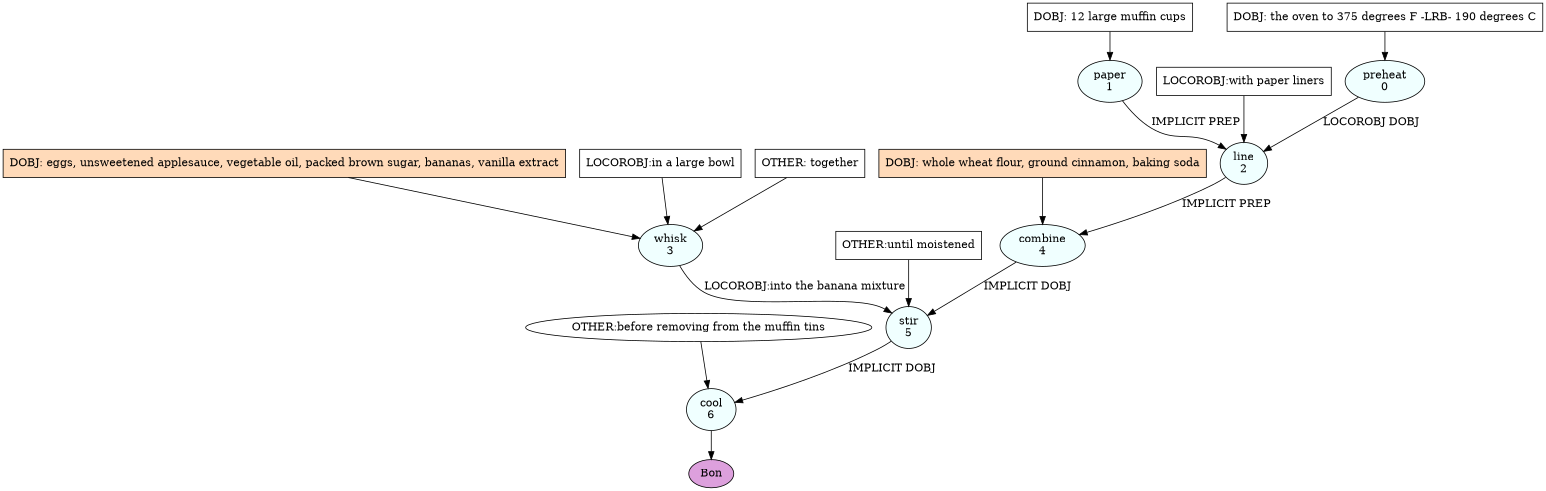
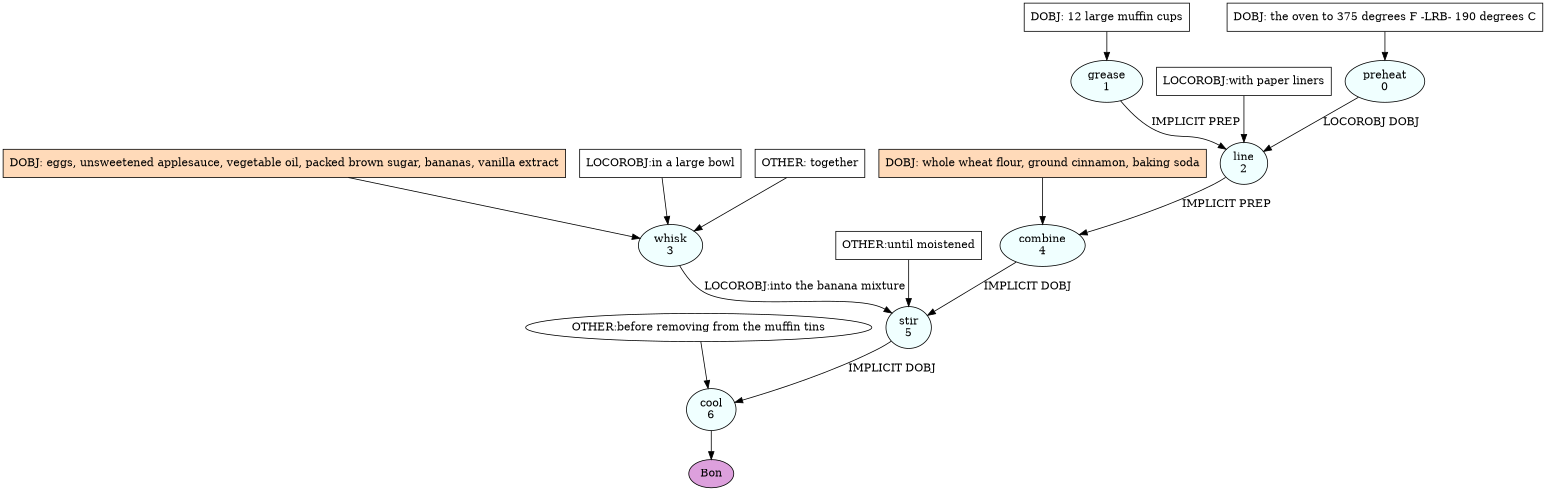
  digraph {
    node [fillcolor=azure shape=oval style=filled]
    n1 [label="preheat\n0"]
    n2 [label="line\n2"]
    n3 [label="combine\n4"]
-   n4 [label="paper\n1"]
+   n4 [label="grease\n1"]
    n5 [label="stir\n5"]
    n6 [label="whisk\n3"]
    n7 [label="cool\n6"]
    n8 [fillcolor=plum label=Bon]
    n9 [fillcolor=white label="DOBJ: the oven to 375 degrees F -LRB- 190 degrees C" shape=box]
    n10 [fillcolor=peachpuff label="DOBJ: eggs, unsweetened applesauce, vegetable oil, packed brown sugar, bananas, vanilla extract" shape=box]
    n11 [fillcolor=white label="LOCOROBJ:in a large bowl" shape=box]
    n12 [fillcolor=white label="OTHER: together" shape=box]
    n13 [fillcolor=white label="DOBJ: 12 large muffin cups" shape=box]
    n14 [fillcolor=white label="LOCOROBJ:with paper liners" shape=box]
    n15 [fillcolor=peachpuff label="DOBJ: whole wheat flour, ground cinnamon, baking soda" shape=box]
    n16 [fillcolor=white label="OTHER:until moistened" shape=box]
    n17 [fillcolor=white label="OTHER:before removing from the muffin tins" shape=ellipse]
    n1 -> n2 [label="LOCOROBJ DOBJ"]
    n2 -> n3 [label="IMPLICIT PREP"]
    n3 -> n5 [label="IMPLICIT DOBJ"]
    n4 -> n2 [label="IMPLICIT PREP"]
    n5 -> n7 [label="IMPLICIT DOBJ"]
    n6 -> n5 [label="LOCOROBJ:into the banana mixture"]
    n7 -> n8
    n9 -> n1
    n10 -> n6
    n11 -> n6
    n12 -> n6
    n13 -> n4
    n14 -> n2
    n15 -> n3
    n16 -> n5
    n17 -> n7
  }
